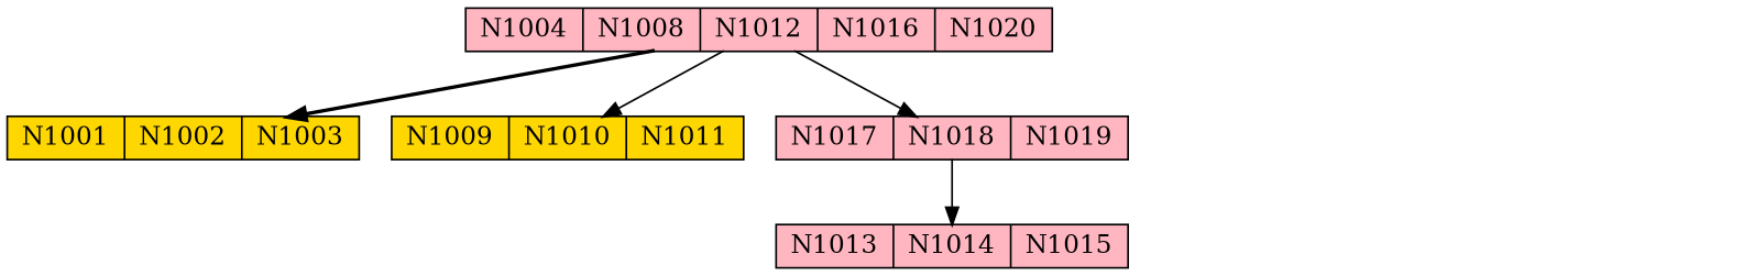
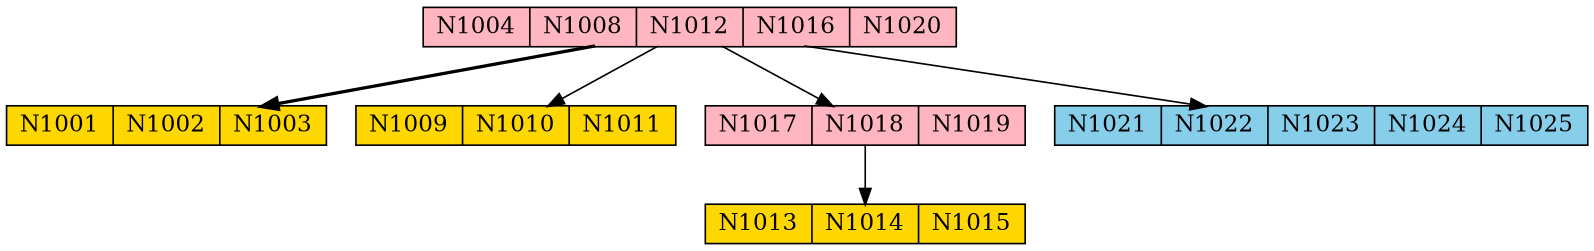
  digraph {
    rankdir=TB
    node [fillcolor=gold shape=record style=filled]
    edge [style=solid]
    n1 [fillcolor=lightpink height=.1 label="N1004 | N1008 | N1012 | N1016 | N1020"]
    n2 [height=.1 label="N1001 | N1002 | N1003"]
    n3 [height=.1 label="N1009 | N1010 | N1011"]
    n4 [fillcolor=lightpink height=.1 label="N1017 | N1018 | N1019"]
-   n6 [fillcolor=lightpink height=.1 label="N1013 | N1014 | N1015"]
+   n5 [fillcolor=skyblue height=.1 label="N1021 | N1022 | N1023 | N1024 | N1025"]
+   n6 [height=.1 label="N1013 | N1014 | N1015"]
    n1 -> n2 [style=bold]
    n1 -> n3
    n1 -> n4
+   n1 -> n5
    n4 -> n6
  }
